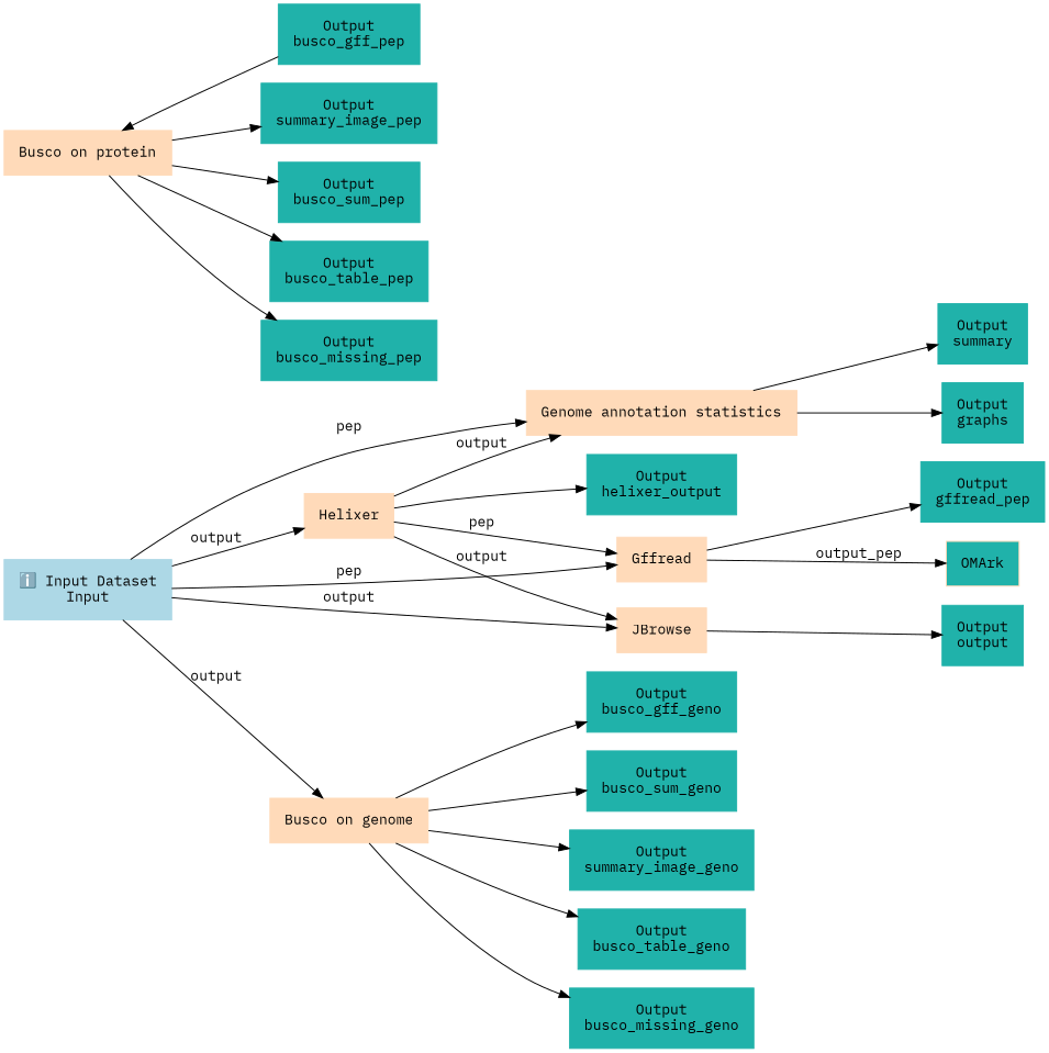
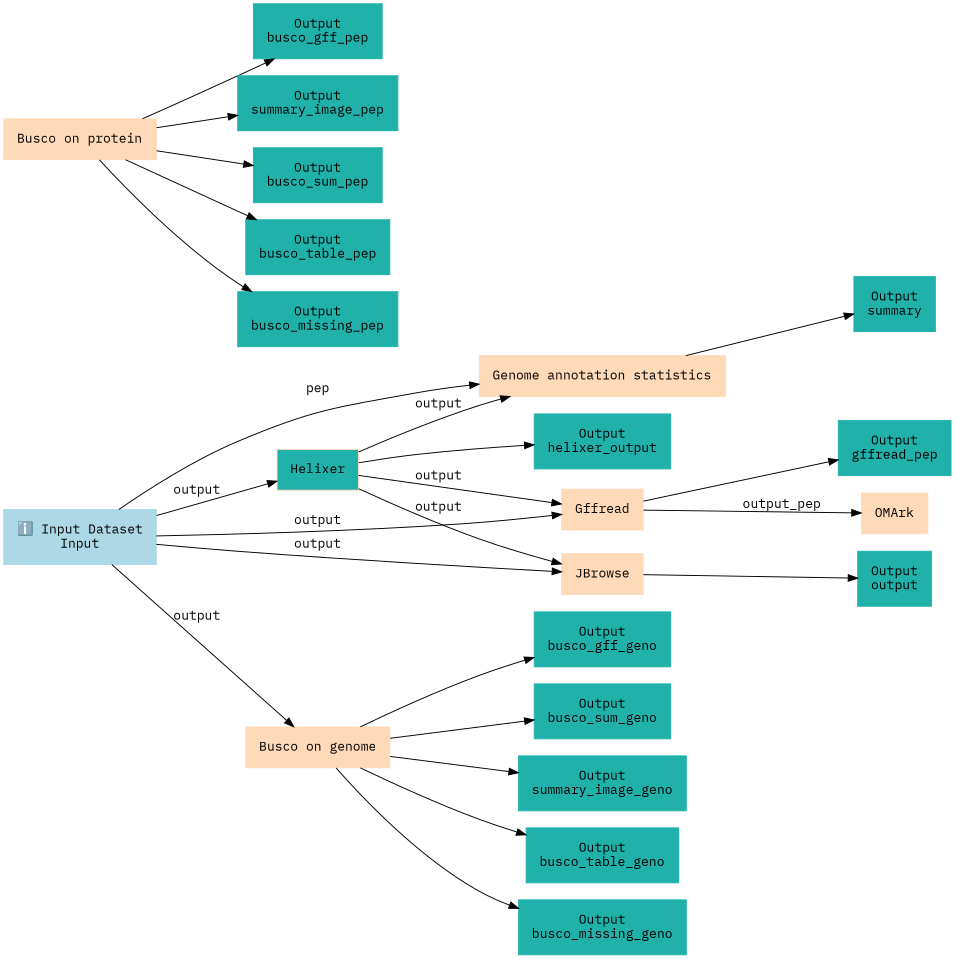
  digraph {
    fontname="IBM Plex Mono"
    rankdir=LR
    node [color=lightseagreen fontname="IBM Plex Mono" margin="0.2,0.2" shape=box style=filled]
    edge [fontname="IBM Plex Mono"]
    n1 [color=lightblue label="ℹ️ Input Dataset\nInput"]
-   n2 [color=peachpuff label=Helixer]
+   n2 [color=peachpuff label=Helixer fillcolor=lightseagreen]
    n3 [color=peachpuff label="Busco on genome"]
    n4 [color=peachpuff label=Gffread]
    n5 [color=peachpuff label="Genome annotation statistics"]
    n6 [color=peachpuff label=JBrowse]
    n7 [label="Output\nhelixer_output"]
    n8 [label="Output\nbusco_missing_geno"]
    n9 [label="Output\nbusco_gff_geno"]
    n10 [label="Output\nbusco_sum_geno"]
    n11 [label="Output\nsummary_image_geno"]
    n12 [label="Output\nbusco_table_geno"]
    n13 [label="Output\ngffread_pep"]
-   n14 [color=peachpuff label=OMArk fillcolor=lightseagreen]
+   n14 [color=peachpuff label=OMArk]
    n15 [label="Output\nsummary"]
-   n16 [label="Output\ngraphs"]
    n17 [label="Output\noutput"]
    n18 [color=peachpuff label="Busco on protein"]
    n19 [label="Output\nbusco_gff_pep"]
    n20 [label="Output\nsummary_image_pep"]
    n21 [label="Output\nbusco_sum_pep"]
    n22 [label="Output\nbusco_table_pep"]
    n23 [label="Output\nbusco_missing_pep"]
    n1 -> n2 [label=output]
    n1 -> n3 [label=output]
-   n1 -> n4 [label=pep]
+   n1 -> n4 [label=output]
    n1 -> n5 [label=pep]
    n1 -> n6 [label=output]
-   n2 -> n4 [label=pep]
+   n2 -> n4 [label=output]
    n2 -> n5 [label=output]
    n2 -> n6 [label=output]
    n2 -> n7
    n3 -> n8
    n3 -> n9
    n3 -> n10
    n3 -> n11
    n3 -> n12
    n4 -> n13
    n4 -> n14 [label=output_pep]
    n5 -> n15
-   n5 -> n16
    n6 -> n17
-   n19 -> n18
+   n18 -> n19
    n18 -> n20
    n18 -> n21
    n18 -> n22
    n18 -> n23
  }
